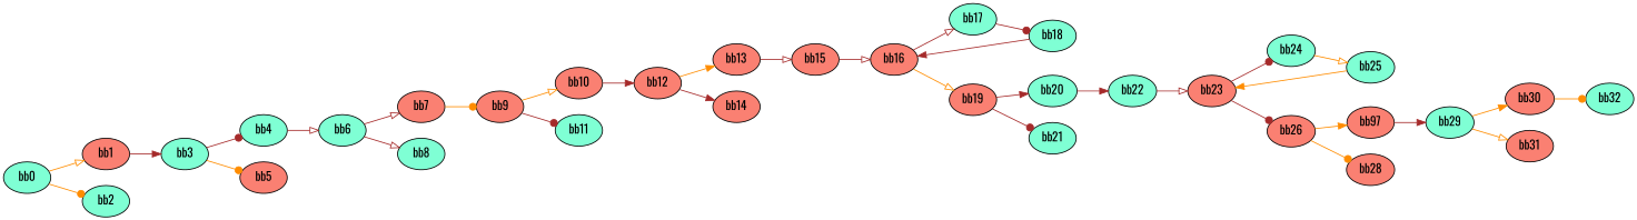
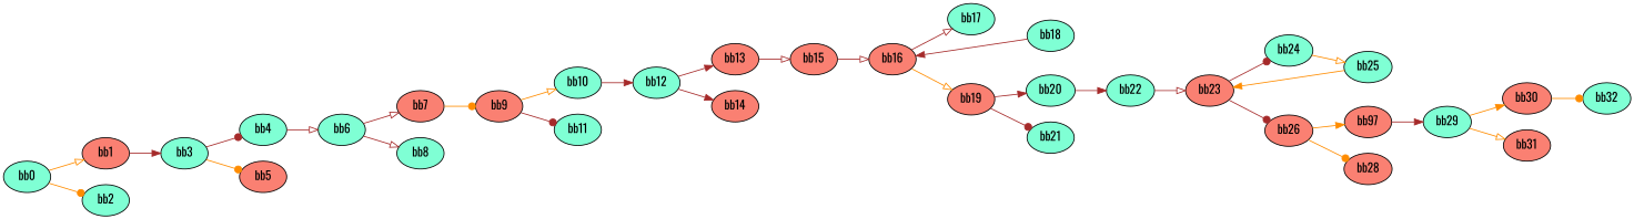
  digraph {
    fontname=Oswald
    rankdir=LR
    node [fillcolor=aquamarine fontname=Oswald style=filled]
    edge [arrowhead=onormal color=brown fontname=Oswald]
    n1 [label=bb0]
    n2 [fillcolor=salmon label=bb1]
    n3 [label=bb2]
    n4 [label=bb3]
    n5 [label=bb4]
    n6 [fillcolor=salmon label=bb5]
    n7 [label=bb6]
    n8 [fillcolor=salmon label=bb7]
    n9 [label=bb8]
    n10 [fillcolor=salmon label=bb9]
-   n11 [fillcolor=salmon label=bb10]
+   n11 [label=bb10]
    n12 [label=bb11]
-   n13 [fillcolor=salmon label=bb12]
+   n13 [label=bb12]
    n14 [fillcolor=salmon label=bb13]
    n15 [fillcolor=salmon label=bb14]
    n16 [fillcolor=salmon label=bb15]
    n17 [fillcolor=salmon label=bb16]
    n18 [label=bb17]
    n19 [fillcolor=salmon label=bb19]
    n20 [label=bb18]
    n21 [label=bb20]
    n22 [label=bb21]
    n23 [label=bb22]
    n24 [fillcolor=salmon label=bb23]
    n25 [label=bb24]
    n26 [fillcolor=salmon label=bb26]
    n27 [label=bb25]
    n28 [fillcolor=salmon label=bb97]
    n29 [fillcolor=salmon label=bb28]
    n30 [label=bb29]
    n31 [fillcolor=salmon label=bb30]
    n32 [fillcolor=salmon label=bb31]
    n33 [label=bb32]
    n1 -> n2 [color=darkorange]
    n1 -> n3 [arrowhead=dot color=darkorange]
    n2 -> n4 [arrowhead=normal]
    n4 -> n5 [arrowhead=dot]
    n4 -> n6 [arrowhead=dot color=darkorange]
    n5 -> n7
    n7 -> n8
    n7 -> n9
    n8 -> n10 [arrowhead=dot color=darkorange]
    n10 -> n11 [color=darkorange]
    n10 -> n12 [arrowhead=dot]
    n11 -> n13 [arrowhead=normal]
-   n13 -> n14 [arrowhead=normal color=darkorange]
+   n13 -> n14 [arrowhead=normal]
    n13 -> n15 [arrowhead=normal]
    n14 -> n16
    n16 -> n17
    n17 -> n18
    n17 -> n19 [color=darkorange]
-   n18 -> n20 [arrowhead=dot]
    n19 -> n21 [arrowhead=normal]
    n19 -> n22 [arrowhead=dot]
    n20 -> n17 [arrowhead=normal]
    n21 -> n23 [arrowhead=normal]
    n23 -> n24
    n24 -> n25 [arrowhead=dot]
    n24 -> n26 [arrowhead=dot]
    n25 -> n27 [color=darkorange]
    n26 -> n28 [arrowhead=normal color=darkorange]
    n26 -> n29 [arrowhead=dot color=darkorange]
    n27 -> n24 [arrowhead=normal color=darkorange]
    n28 -> n30 [arrowhead=normal]
    n30 -> n31 [arrowhead=normal color=darkorange]
    n30 -> n32 [color=darkorange]
    n31 -> n33 [arrowhead=dot color=darkorange]
  }
